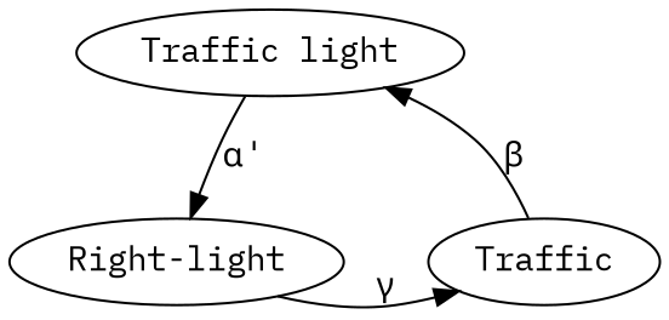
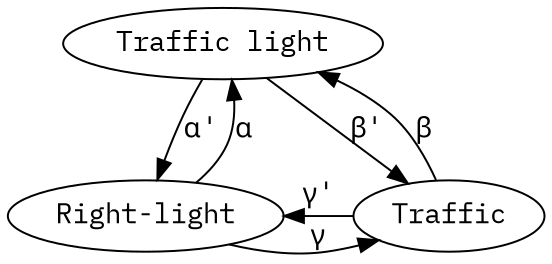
  digraph {
    fontname="IBM Plex Mono"
    node [fontname="IBM Plex Mono"]
    edge [constraint=false fontname="IBM Plex Mono"]
    n1 [label="Right-light"]
    n2 [label="Traffic light"]
    n3 [label=Traffic]
+   n1 -> n2 [label=<&#945;>]
    n1 -> n3 [label=<&#947;>]
    n2 -> n1 [label="&#945;\'" constraint=""]
+   n2 -> n3 [label="&#946;\'" constraint=""]
+   n3 -> n1 [label="&#947;\'"]
    n3 -> n2 [label=<&#946;>]
  }
